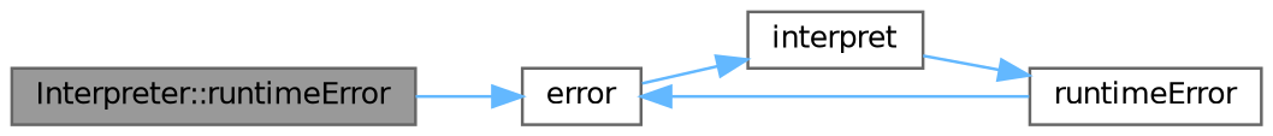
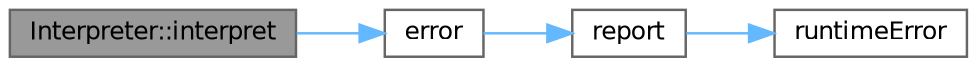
  digraph {
    rankdir=LR
    node [color=grey40 fillcolor=white fontname=Helvetica fontsize=10 shape=box style=filled]
    edge [color=steelblue1 fontname=Helvetica fontsize=10 labelfontname=Helvetica labelfontsize=10 style=solid]
-   n1 [color=gray40 fillcolor=grey60 fontcolor=black height=0.2 label="Interpreter::runtimeError" width=0.4]
+   n1 [color=gray40 fillcolor=grey60 fontcolor=black height=0.2 label="Interpreter::interpret" width=0.4]
    n2 [height=0.2 label=error width=0.4]
-   n3 [height=0.2 label=interpret width=0.4]
+   n3 [height=0.2 label=report width=0.4]
    n4 [height=0.2 label=runtimeError width=0.4]
    n1 -> n2
    n2 -> n3
    n3 -> n4
-   n4 -> n2
  }
